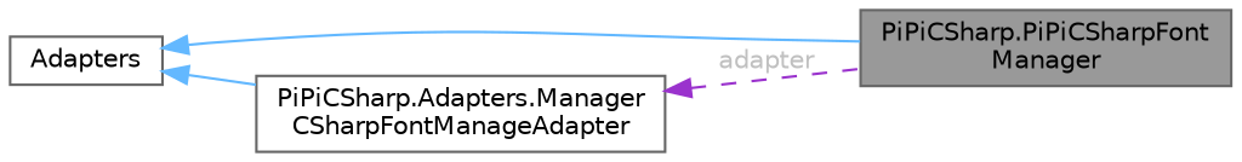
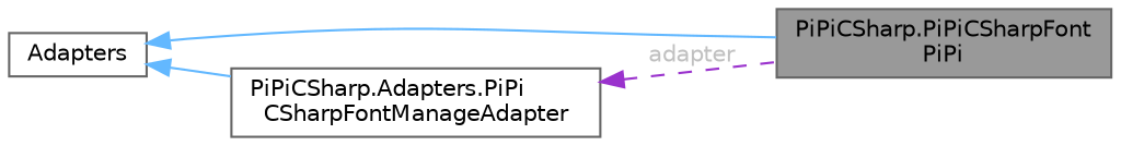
  digraph {
    rankdir=LR
    node [color=gray40 fillcolor=white fontname=Helvetica fontsize=10 shape=box style=filled]
    edge [color=steelblue1 dir=back fontname=Helvetica fontsize=10 labelfontname=Helvetica labelfontsize=10 style=solid]
-   n1 [fillcolor=grey60 fontcolor=black height=0.2 label="PiPiCSharp.PiPiCSharpFont\lManager" width=0.4]
+   n1 [fillcolor=grey60 fontcolor=black height=0.2 label="PiPiCSharp.PiPiCSharpFont\lPiPi" width=0.4]
    n2 [height=0.2 label=Adapters width=0.4]
-   n3 [height=0.2 label="PiPiCSharp.Adapters.Manager\lCSharpFontManageAdapter" width=0.4]
+   n3 [height=0.2 label="PiPiCSharp.Adapters.PiPi\lCSharpFontManageAdapter" width=0.4]
    n2 -> n1
    n2 -> n3
    n3 -> n1 [color=darkorchid3 fontcolor=grey label=" adapter" style=dashed]
  }
